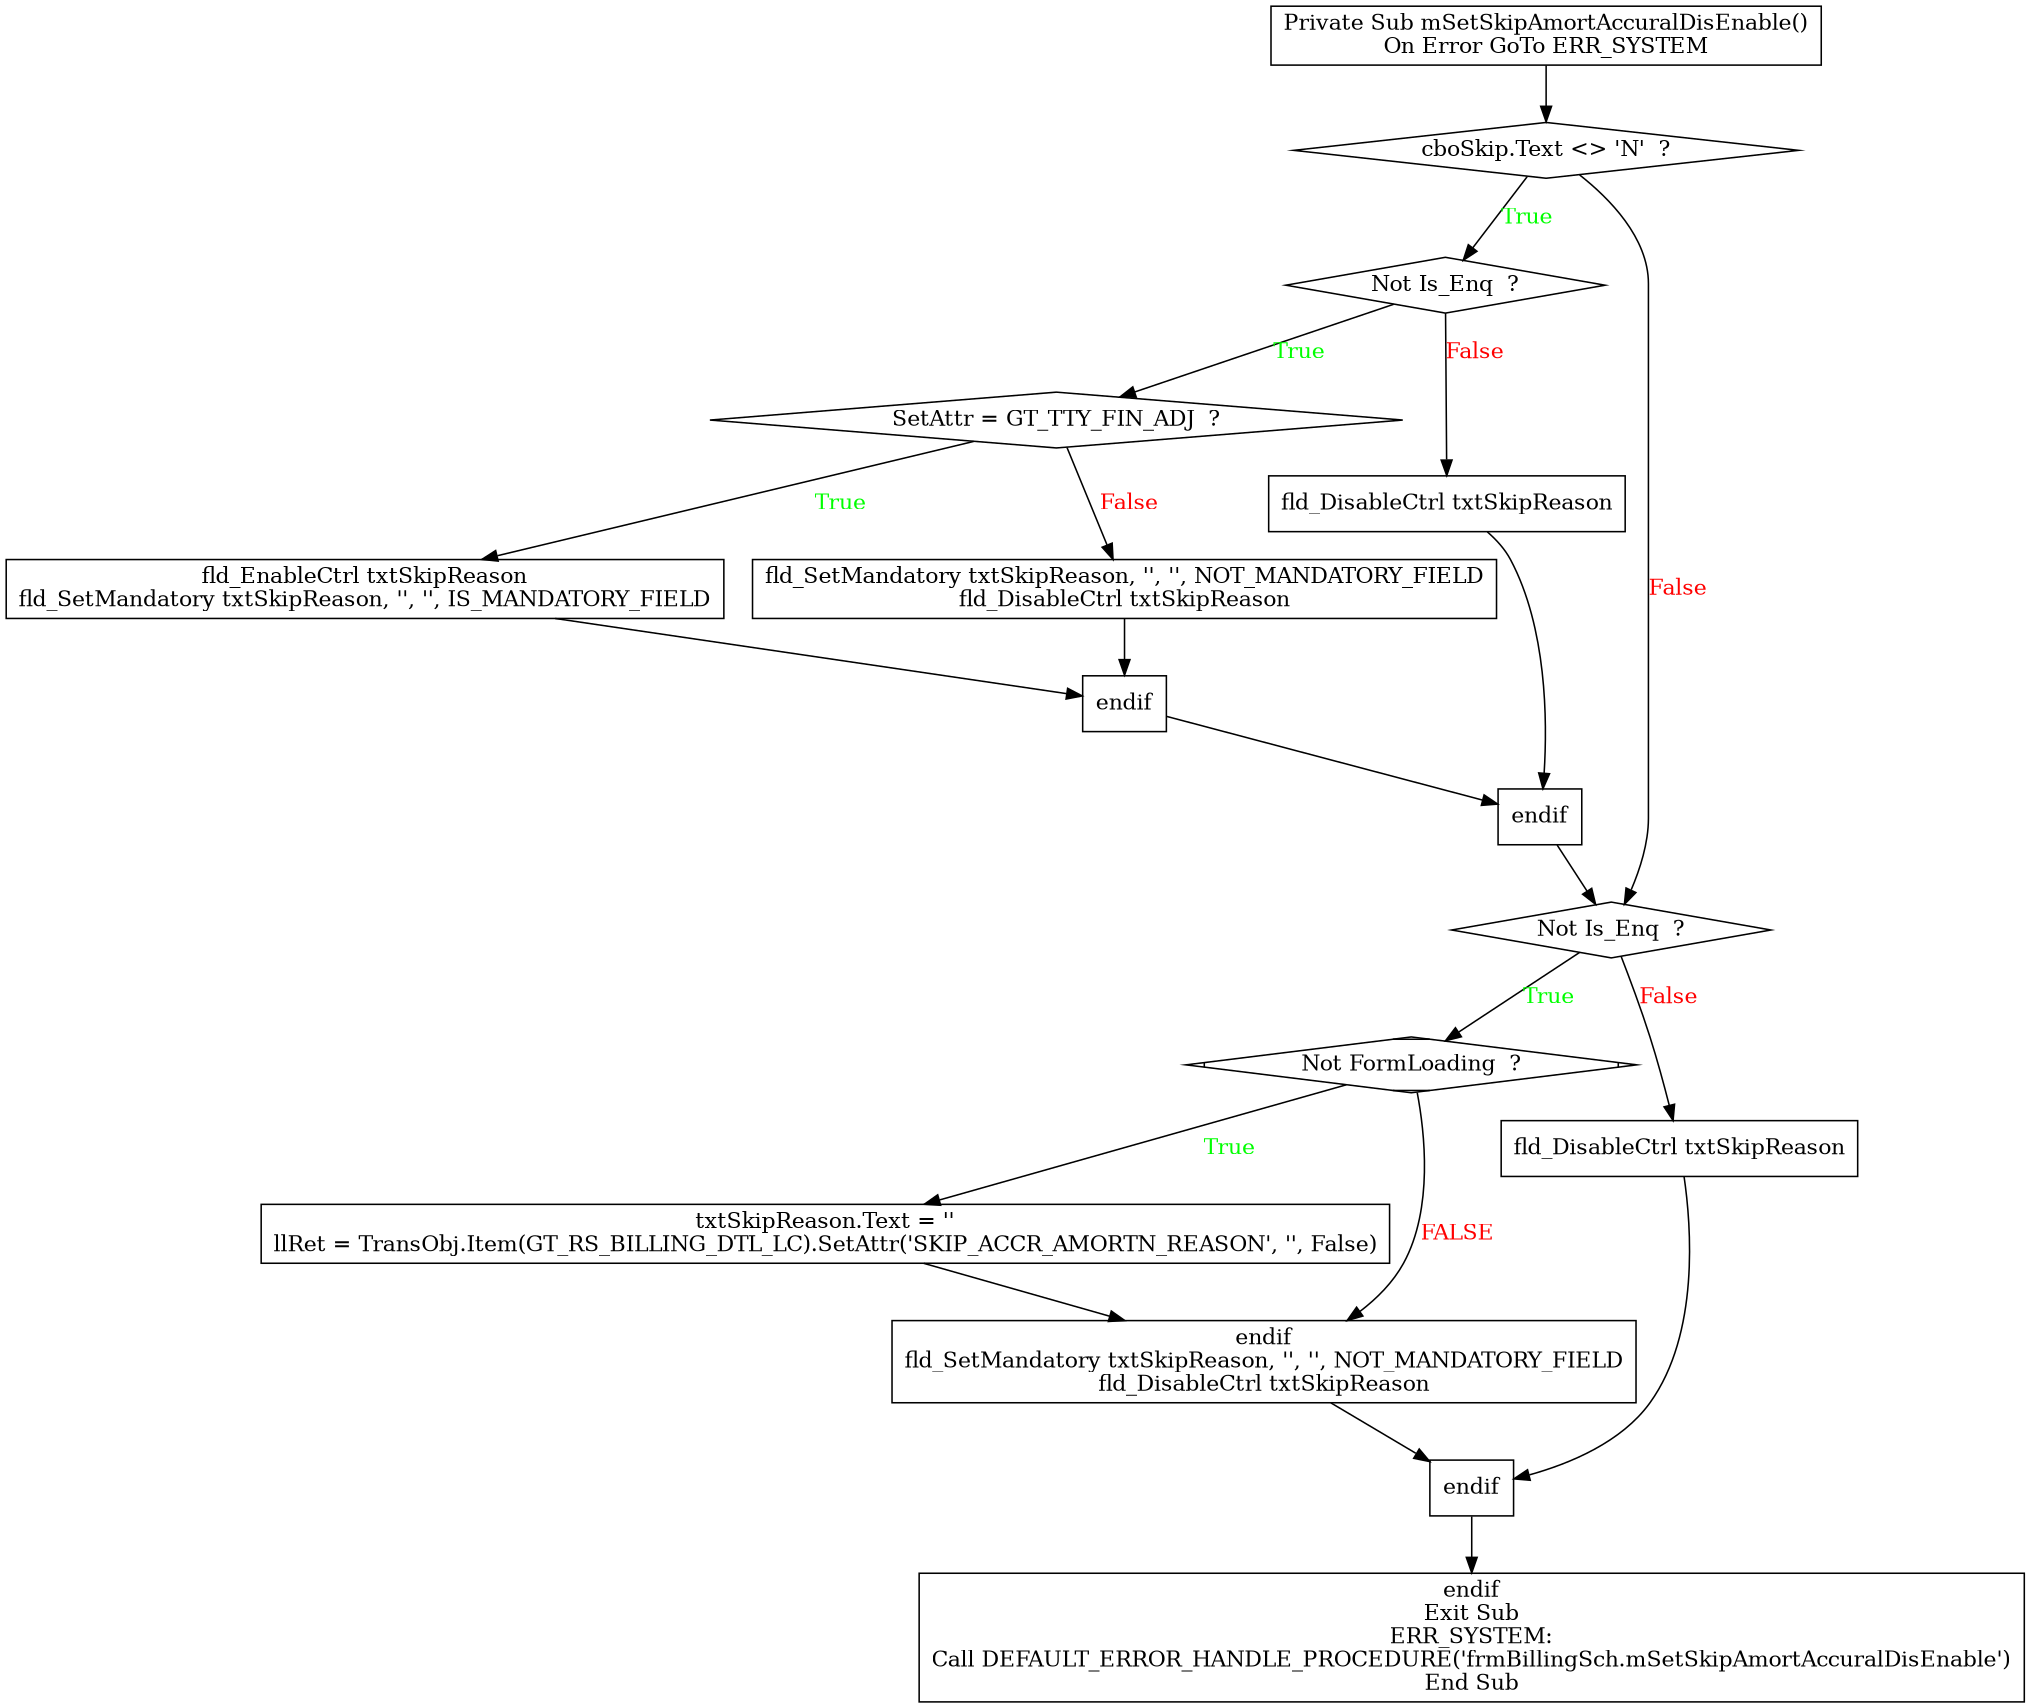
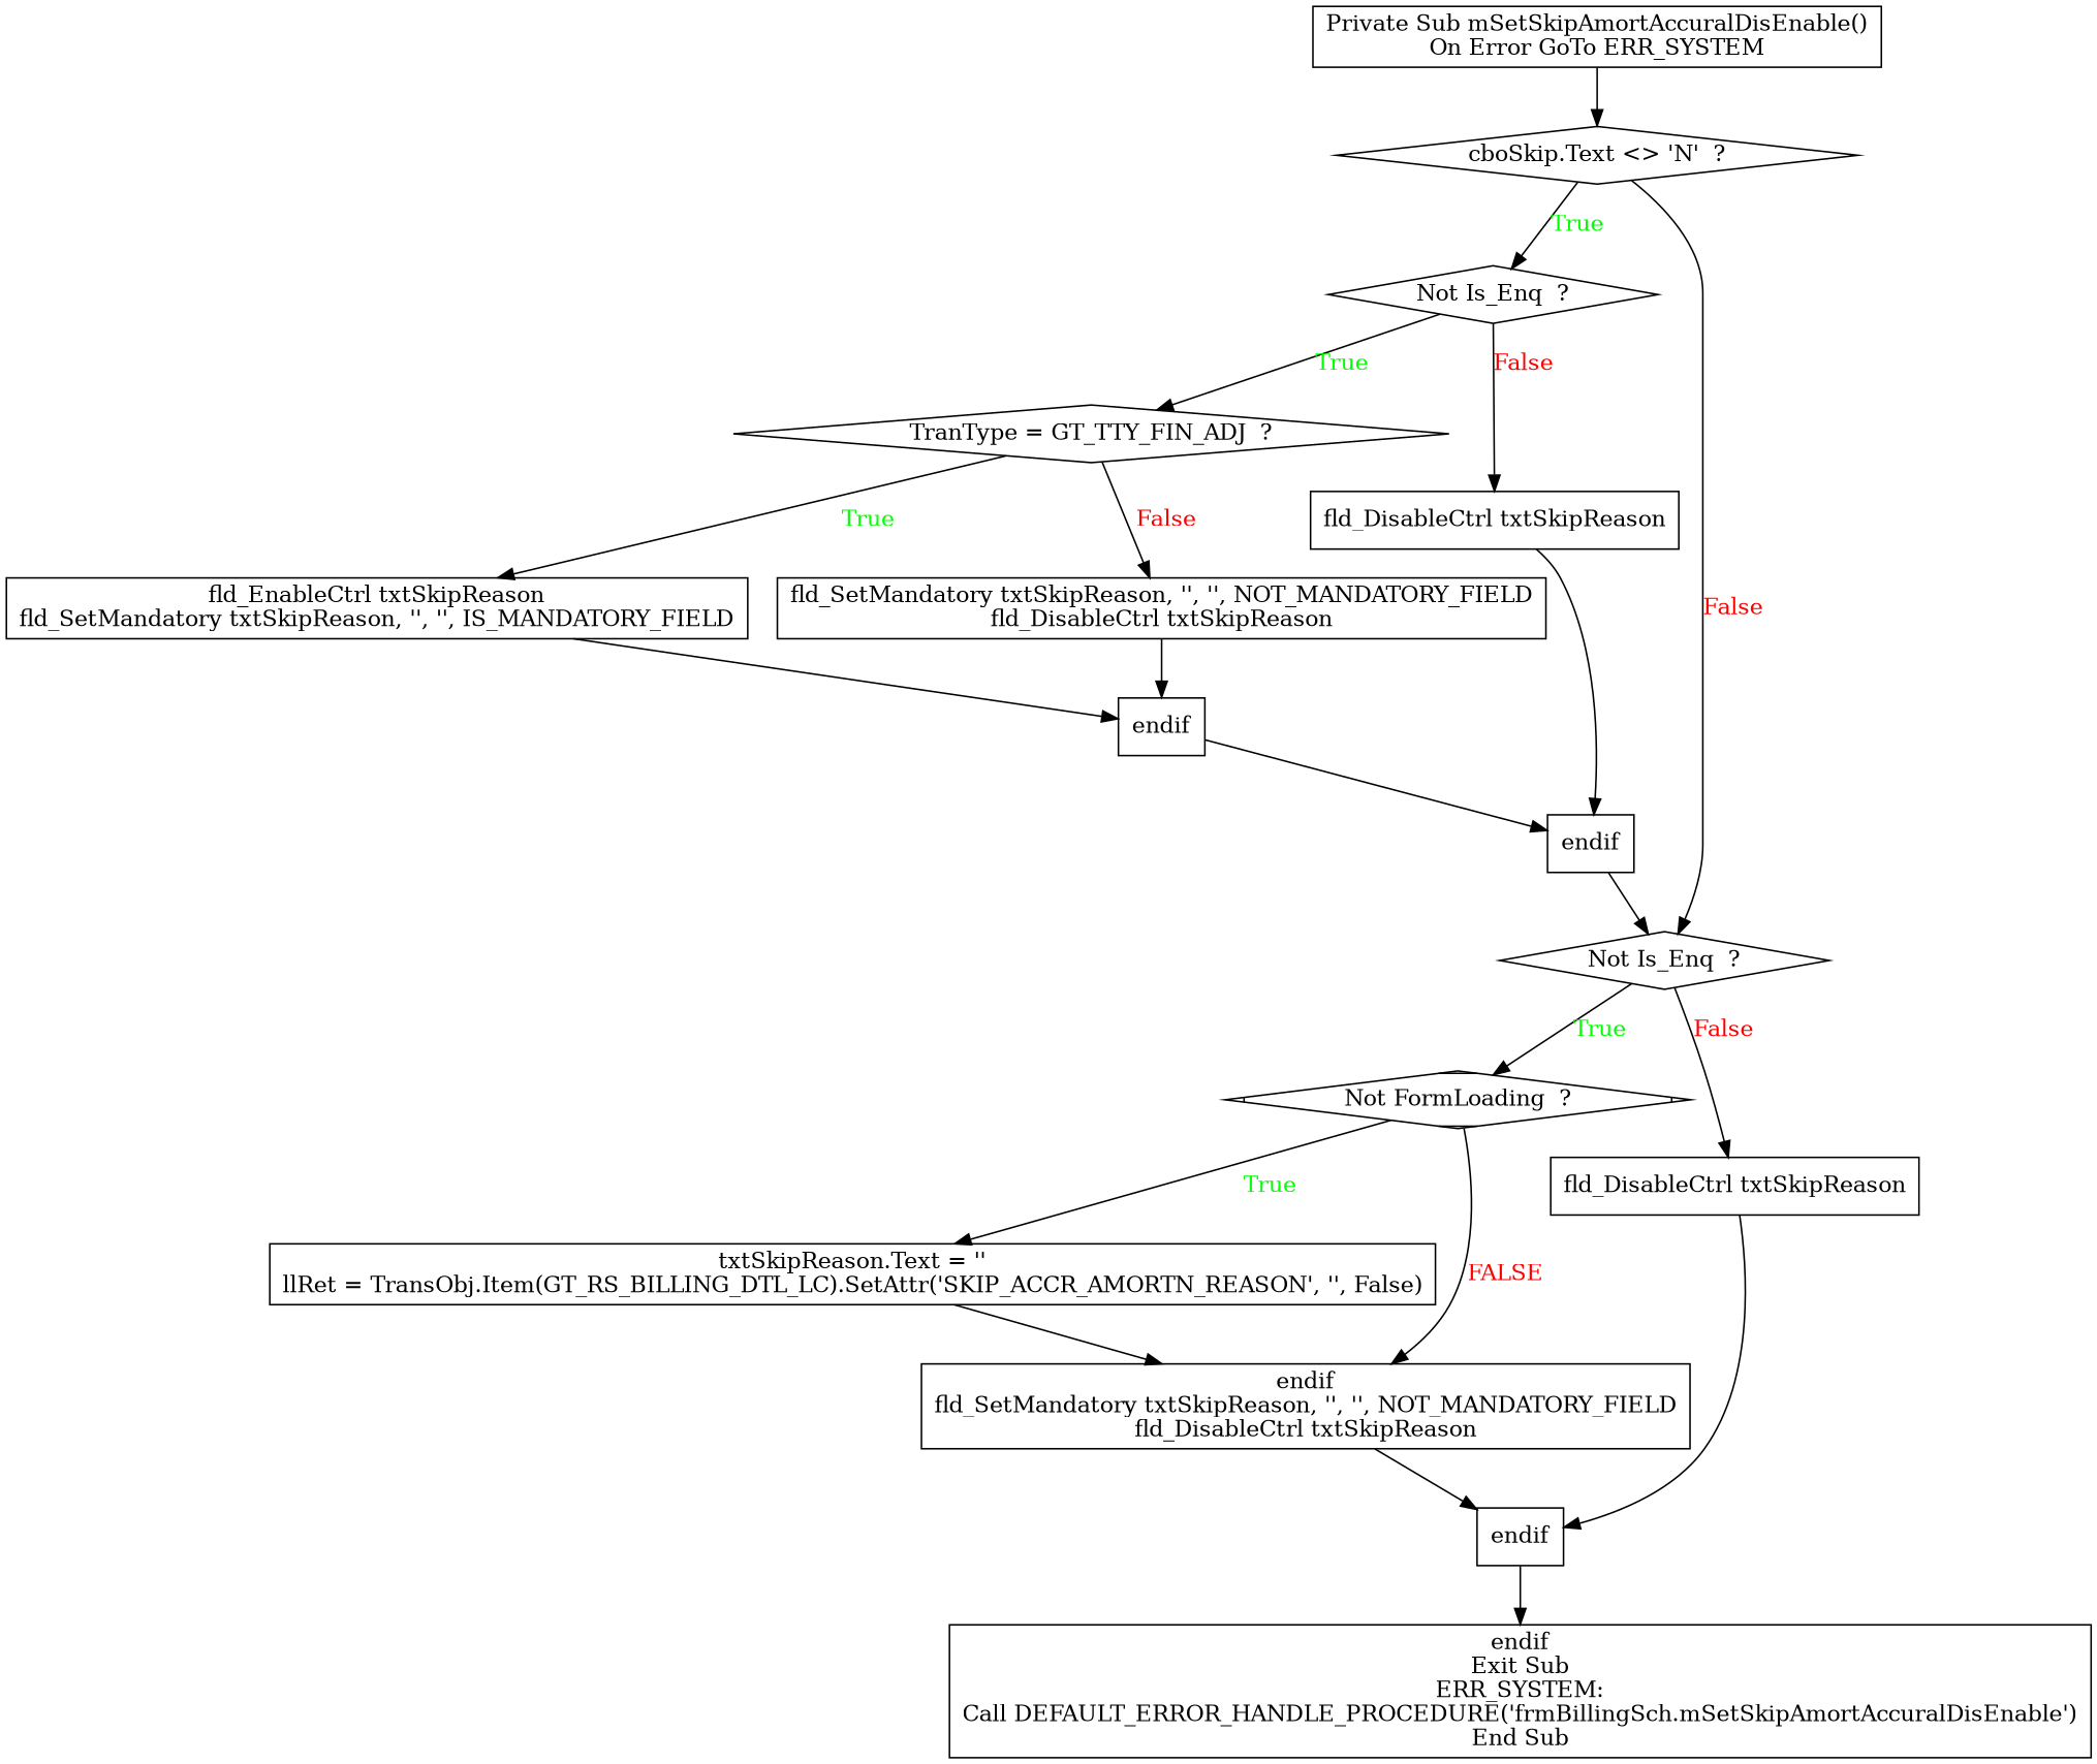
  digraph {
    node [shape=box]
    n1 [label="Private Sub mSetSkipAmortAccuralDisEnable()\nOn Error GoTo ERR_SYSTEM"]
    n2 [label="cboSkip.Text <> 'N'  ?" shape=diamond]
    n3 [label="Not Is_Enq  ?" shape=diamond]
    n4 [label="Not Is_Enq  ?" shape=diamond]
-   n5 [label="SetAttr = GT_TTY_FIN_ADJ  ?" shape=diamond]
+   n5 [label="TranType = GT_TTY_FIN_ADJ  ?" shape=diamond]
    n6 [label="fld_DisableCtrl txtSkipReason"]
    n7 [label="fld_EnableCtrl txtSkipReason\nfld_SetMandatory txtSkipReason, '', '', IS_MANDATORY_FIELD"]
    n8 [label="fld_SetMandatory txtSkipReason, '', '', NOT_MANDATORY_FIELD\nfld_DisableCtrl txtSkipReason"]
    n9 [label=endif]
    n10 [label=endif]
    n11 [label="Not FormLoading  ?" shape=Mdiamond]
    n12 [label="fld_DisableCtrl txtSkipReason"]
    n13 [label="txtSkipReason.Text = ''\nllRet = TransObj.Item(GT_RS_BILLING_DTL_LC).SetAttr('SKIP_ACCR_AMORTN_REASON', '', False)"]
    n14 [label="endif\nfld_SetMandatory txtSkipReason, '', '', NOT_MANDATORY_FIELD\nfld_DisableCtrl txtSkipReason"]
    n15 [label=endif]
    n16 [label="endif\nExit Sub\nERR_SYSTEM:\nCall DEFAULT_ERROR_HANDLE_PROCEDURE('frmBillingSch.mSetSkipAmortAccuralDisEnable')\nEnd Sub"]
    n1 -> n2
    n2 -> n3 [fontcolor=GREEN label=True]
    n2 -> n4 [fontcolor=RED label=False]
    n3 -> n5 [fontcolor=GREEN label=True]
    n3 -> n6 [fontcolor=RED label=False]
    n4 -> n11 [fontcolor=GREEN label=True]
    n4 -> n12 [fontcolor=RED label=False]
    n5 -> n7 [fontcolor=GREEN label=True]
    n5 -> n8 [fontcolor=RED label=False]
    n6 -> n10
    n7 -> n9
    n8 -> n9
    n9 -> n10
    n10 -> n4
    n11 -> n13 [fontcolor=GREEN label=True]
    n11 -> n14 [fontcolor=RED label=FALSE]
    n12 -> n15
    n13 -> n14
    n14 -> n15
    n15 -> n16
  }
